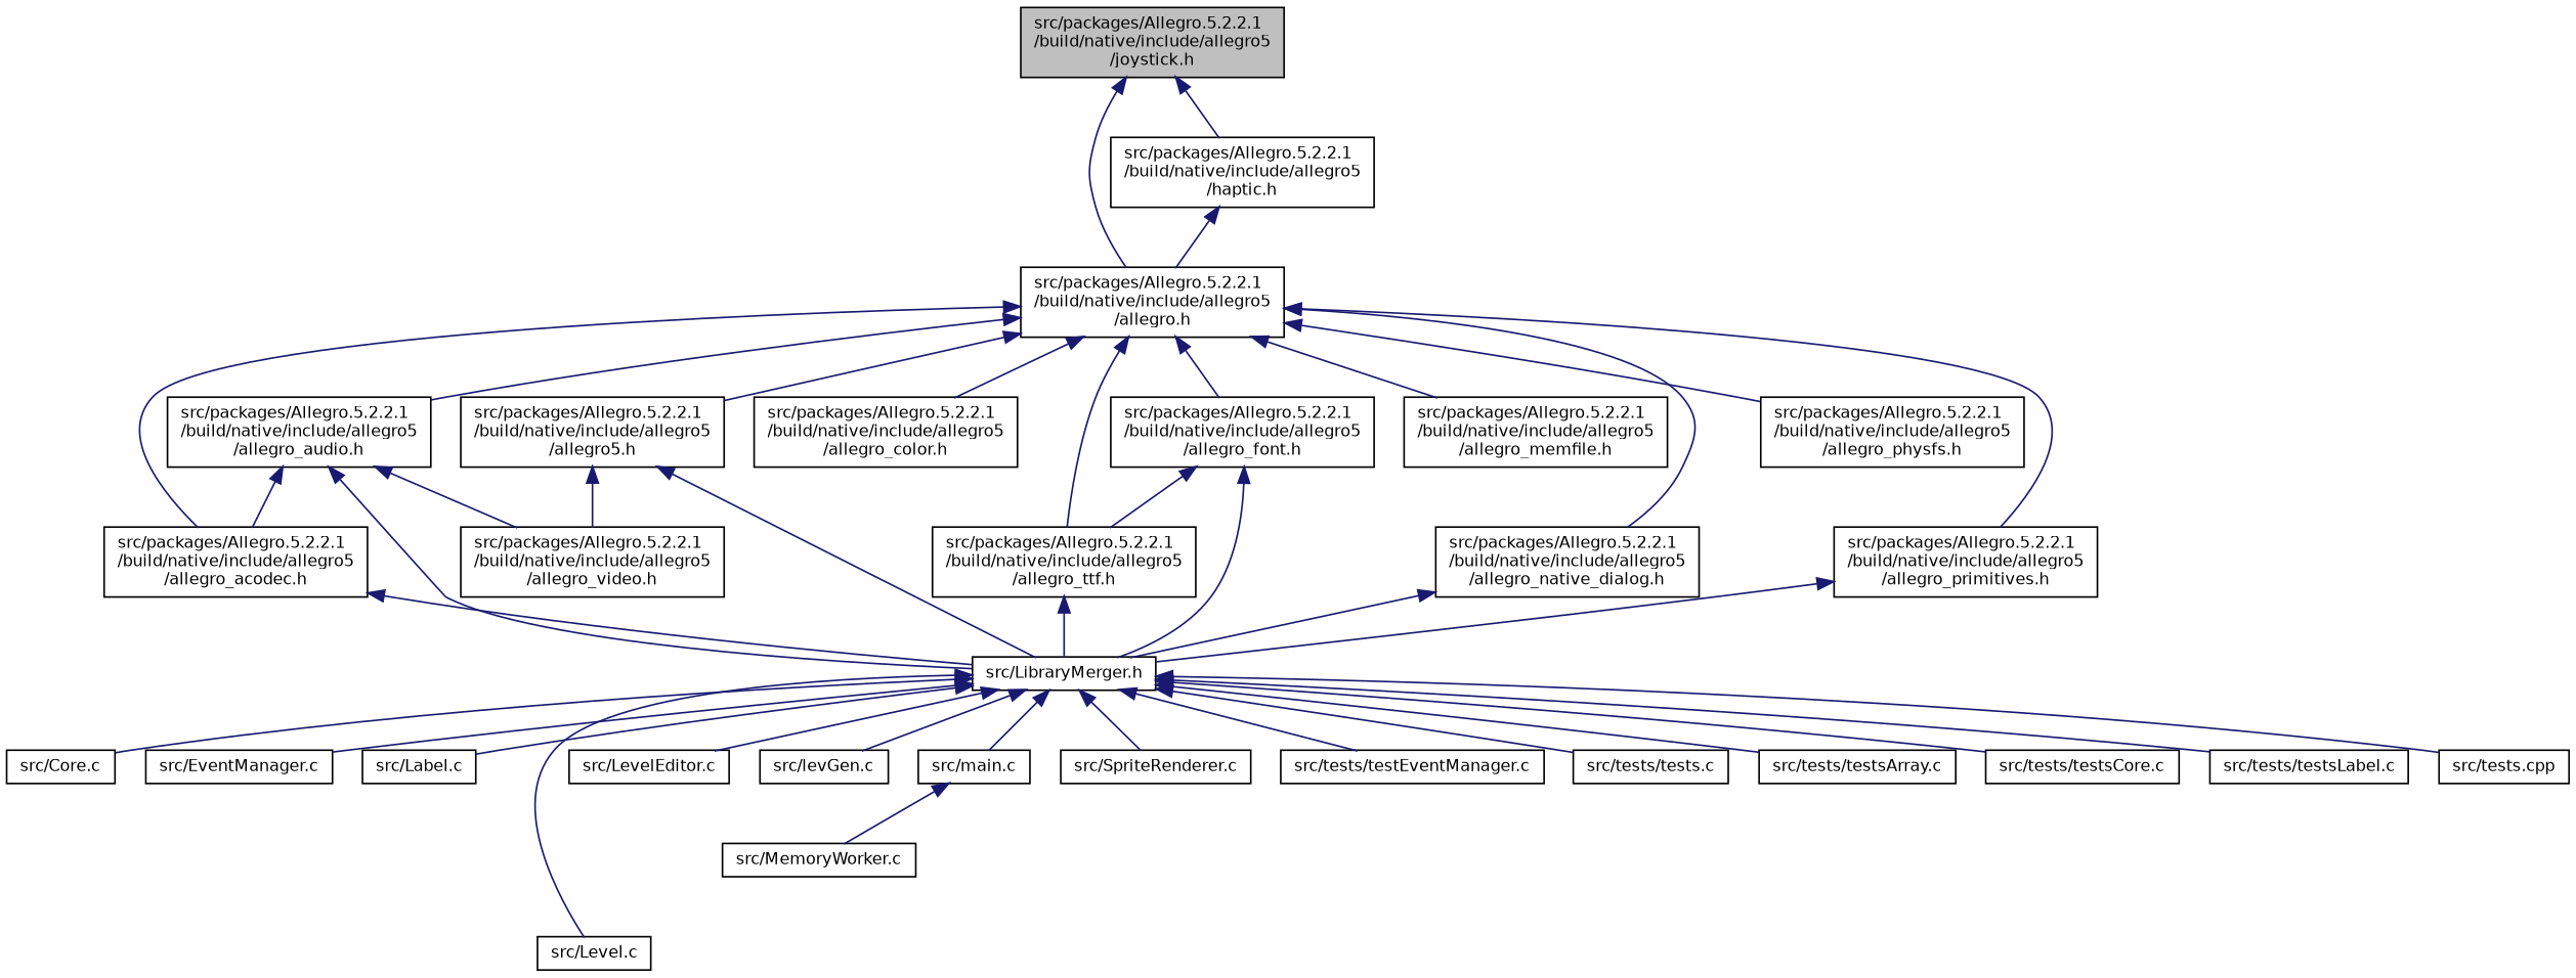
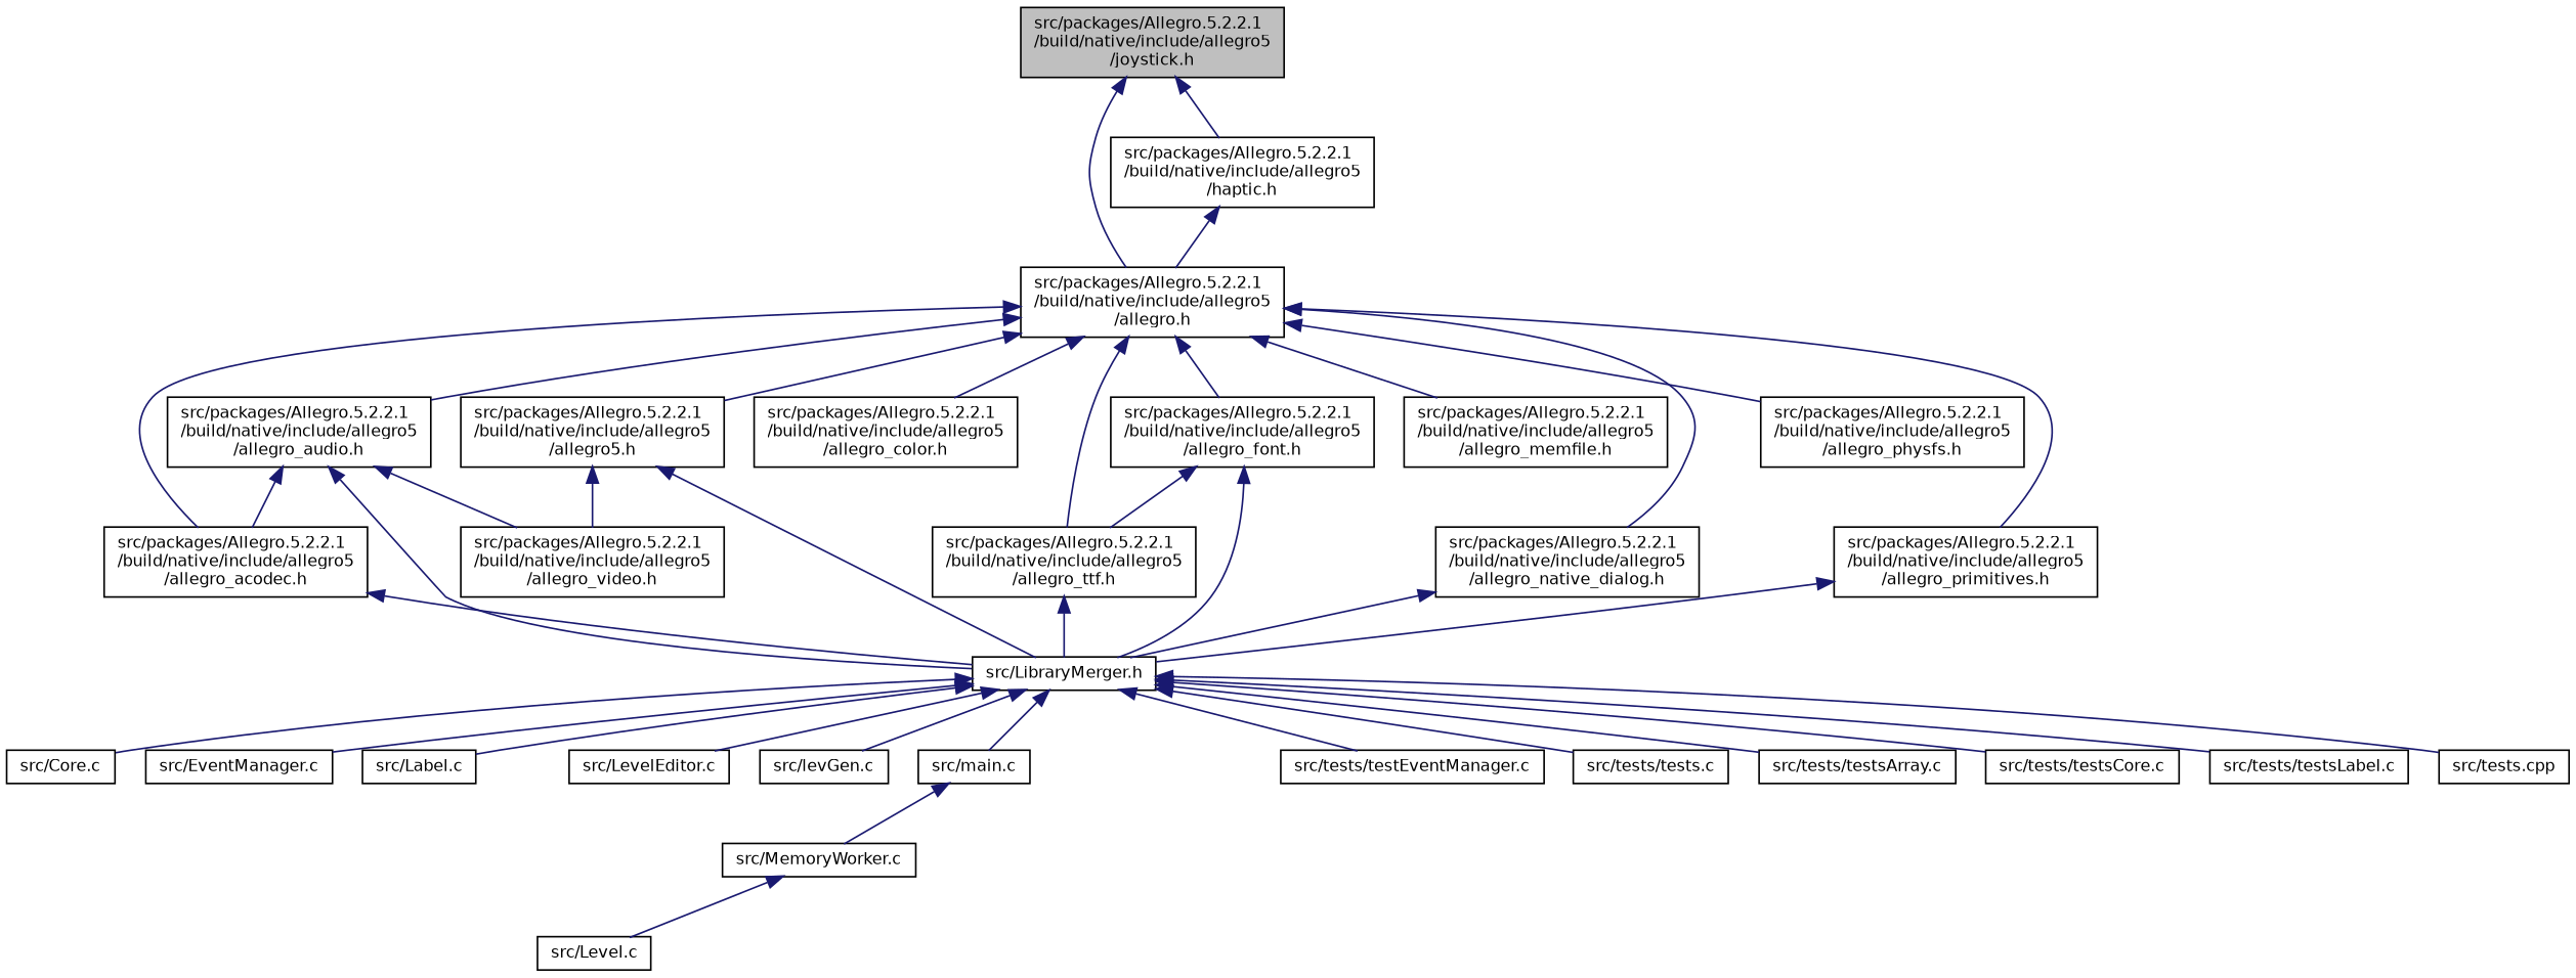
  digraph {
    node [color=black fillcolor=white fontname=Helvetica fontsize=10 shape=record style=filled]
    edge [color=midnightblue dir=back fontname=Helvetica fontsize=10 labelfontname=Helvetica labelfontsize=10 style=solid]
    n1 [fillcolor=grey75 fontcolor=black height=0.2 label="src/packages/Allegro.5.2.2.1\l/build/native/include/allegro5\l/joystick.h" width=0.4]
    n2 [height=0.2 label="src/packages/Allegro.5.2.2.1\l/build/native/include/allegro5\l/allegro.h" width=0.4]
    n3 [height=0.2 label="src/packages/Allegro.5.2.2.1\l/build/native/include/allegro5\l/haptic.h" width=0.4]
    n4 [height=0.2 label="src/packages/Allegro.5.2.2.1\l/build/native/include/allegro5\l/allegro5.h" width=0.4]
    n5 [height=0.2 label="src/packages/Allegro.5.2.2.1\l/build/native/include/allegro5\l/allegro_acodec.h" width=0.4]
    n6 [height=0.2 label="src/packages/Allegro.5.2.2.1\l/build/native/include/allegro5\l/allegro_audio.h" width=0.4]
    n7 [height=0.2 label="src/packages/Allegro.5.2.2.1\l/build/native/include/allegro5\l/allegro_color.h" width=0.4]
    n8 [height=0.2 label="src/packages/Allegro.5.2.2.1\l/build/native/include/allegro5\l/allegro_font.h" width=0.4]
    n9 [height=0.2 label="src/packages/Allegro.5.2.2.1\l/build/native/include/allegro5\l/allegro_ttf.h" width=0.4]
    n10 [height=0.2 label="src/packages/Allegro.5.2.2.1\l/build/native/include/allegro5\l/allegro_memfile.h" width=0.4]
    n11 [height=0.2 label="src/packages/Allegro.5.2.2.1\l/build/native/include/allegro5\l/allegro_native_dialog.h" width=0.4]
    n12 [height=0.2 label="src/packages/Allegro.5.2.2.1\l/build/native/include/allegro5\l/allegro_physfs.h" width=0.4]
    n13 [height=0.2 label="src/packages/Allegro.5.2.2.1\l/build/native/include/allegro5\l/allegro_primitives.h" width=0.4]
    n14 [height=0.2 label="src/LibraryMerger.h" width=0.4]
    n15 [height=0.2 label="src/packages/Allegro.5.2.2.1\l/build/native/include/allegro5\l/allegro_video.h" width=0.4]
    n16 [height=0.2 label="src/Core.c" width=0.4]
    n17 [height=0.2 label="src/EventManager.c" width=0.4]
    n18 [height=0.2 label="src/Label.c" width=0.4]
    n19 [height=0.2 label="src/Level.c" width=0.4]
    n20 [height=0.2 label="src/LevelEditor.c" width=0.4]
    n21 [height=0.2 label="src/levGen.c" width=0.4]
    n22 [height=0.2 label="src/main.c" width=0.4]
-   n23 [height=0.2 label="src/SpriteRenderer.c" width=0.4]
    n24 [height=0.2 label="src/tests/testEventManager.c" width=0.4]
    n25 [height=0.2 label="src/tests/tests.c" width=0.4]
    n26 [height=0.2 label="src/tests/testsArray.c" width=0.4]
    n27 [height=0.2 label="src/tests/testsCore.c" width=0.4]
    n28 [height=0.2 label="src/tests/testsLabel.c" width=0.4]
    n29 [height=0.2 label="src/tests.cpp" width=0.4]
    n30 [height=0.2 label="src/MemoryWorker.c" width=0.4]
    n1 -> n2
    n1 -> n3
    n2 -> n4
    n2 -> n5
    n2 -> n6
    n2 -> n7
    n2 -> n8
    n2 -> n9
    n2 -> n10
    n2 -> n11
    n2 -> n12
    n2 -> n13
    n3 -> n2
    n4 -> n14
    n4 -> n15
    n5 -> n14
    n6 -> n5
    n6 -> n14
    n6 -> n15
    n8 -> n9
    n8 -> n14
    n9 -> n14
    n11 -> n14
    n13 -> n14
    n14 -> n16
    n14 -> n17
    n14 -> n18
-   n14 -> n19
+   n30 -> n19
    n14 -> n20
    n14 -> n21
    n14 -> n22
-   n14 -> n23
    n14 -> n24
    n14 -> n25
    n14 -> n26
    n14 -> n27
    n14 -> n28
    n14 -> n29
    n22 -> n30
  }
